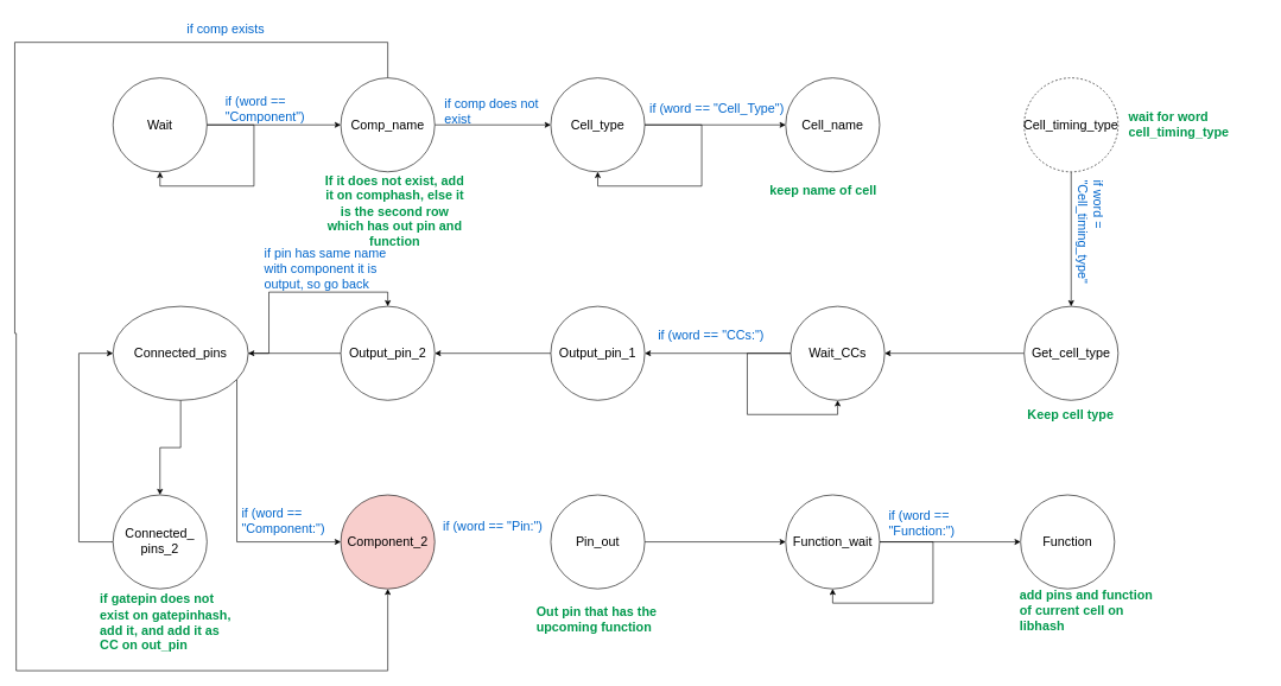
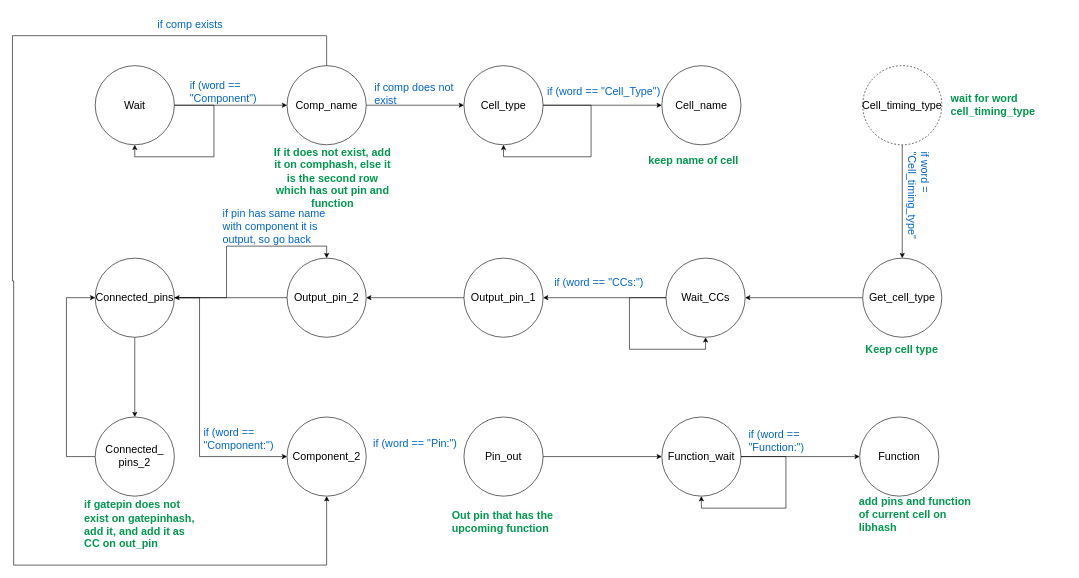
  <mxCell id="0" />
  <mxCell id="1" parent="0" />
  <mxCell id="2" style="edgeStyle=orthogonalEdgeStyle;rounded=0;orthogonalLoop=1;jettySize=auto;html=1;" parent="1" source="3" target="6" edge="1"><mxGeometry relative="1" as="geometry" /></mxCell>
  <mxCell id="3" value="&lt;font style=&quot;font-size: 18px;&quot;&gt;Wait&lt;/font&gt;" style="ellipse;whiteSpace=wrap;html=1;aspect=fixed;" parent="1" vertex="1"><mxGeometry x="158" y="109" width="132" height="132" as="geometry" /></mxCell>
  <mxCell id="4" style="edgeStyle=orthogonalEdgeStyle;rounded=0;orthogonalLoop=1;jettySize=auto;html=1;entryX=0;entryY=0.5;entryDx=0;entryDy=0;" parent="1" source="6" target="8" edge="1"><mxGeometry relative="1" as="geometry" /></mxCell>
  <mxCell id="5" style="edgeStyle=orthogonalEdgeStyle;rounded=0;orthogonalLoop=1;jettySize=auto;html=1;entryX=0.5;entryY=1;entryDx=0;entryDy=0;exitX=0.5;exitY=0;exitDx=0;exitDy=0;" parent="1" source="6" target="32" edge="1"><mxGeometry relative="1" as="geometry"><Array as="points"><mxPoint x="544" y="59" /><mxPoint x="20" y="59" /><mxPoint x="20" y="468" /><mxPoint x="22" y="468" /><mxPoint x="22" y="942" /><mxPoint x="544" y="942" /></Array></mxGeometry></mxCell>
  <mxCell id="6" value="&lt;font style=&quot;font-size: 18px;&quot;&gt;Comp_name&lt;/font&gt;" style="ellipse;whiteSpace=wrap;html=1;aspect=fixed;" parent="1" vertex="1"><mxGeometry x="478" y="109" width="132" height="132" as="geometry" /></mxCell>
  <mxCell id="7" style="edgeStyle=orthogonalEdgeStyle;rounded=0;orthogonalLoop=1;jettySize=auto;html=1;entryX=0;entryY=0.5;entryDx=0;entryDy=0;" parent="1" source="8" target="9" edge="1"><mxGeometry relative="1" as="geometry" /></mxCell>
  <mxCell id="8" value="&lt;font style=&quot;font-size: 18px;&quot;&gt;Cell_type&lt;/font&gt;" style="ellipse;whiteSpace=wrap;html=1;aspect=fixed;" parent="1" vertex="1"><mxGeometry x="773" y="109" width="132" height="132" as="geometry" /></mxCell>
  <mxCell id="9" value="&lt;font style=&quot;font-size: 18px;&quot;&gt;Cell_name&lt;br&gt;&lt;/font&gt;" style="ellipse;whiteSpace=wrap;html=1;aspect=fixed;" parent="1" vertex="1"><mxGeometry x="1103" y="109" width="132" height="132" as="geometry" /></mxCell>
  <mxCell id="10" style="edgeStyle=orthogonalEdgeStyle;rounded=0;orthogonalLoop=1;jettySize=auto;html=1;entryX=0.5;entryY=0;entryDx=0;entryDy=0;" parent="1" source="11" target="19" edge="1"><mxGeometry relative="1" as="geometry" /></mxCell>
  <mxCell id="11" value="&lt;font style=&quot;font-size: 18px;&quot;&gt;Cell_timing_type&lt;br&gt;&lt;/font&gt;" style="ellipse;whiteSpace=wrap;html=1;aspect=fixed;dashed=1;" parent="1" vertex="1"><mxGeometry x="1438" y="109" width="132" height="132" as="geometry" /></mxCell>
  <mxCell id="12" value="&lt;span style=&quot;font-size: 18px;&quot;&gt;&lt;font color=&quot;#0066cc&quot;&gt;if (word == &quot;Component&quot;)&lt;/font&gt;&lt;/span&gt;" style="text;html=1;strokeColor=none;fillColor=none;align=left;verticalAlign=middle;whiteSpace=wrap;rounded=0;" parent="1" vertex="1"><mxGeometry x="314" y="132" width="140" height="41" as="geometry" /></mxCell>
  <mxCell id="13" value="&lt;span style=&quot;font-size: 18px;&quot;&gt;&lt;font color=&quot;#00994d&quot;&gt;&lt;b&gt;If it does not exist, add it on comphash, else it is the second row which has out pin and function&lt;/b&gt;&lt;/font&gt;&lt;/span&gt;" style="text;html=1;strokeColor=none;fillColor=none;align=center;verticalAlign=middle;whiteSpace=wrap;rounded=0;" parent="1" vertex="1"><mxGeometry x="454" y="276" width="200" height="41" as="geometry" /></mxCell>
  <mxCell id="14" value="&lt;font color=&quot;#00994d&quot;&gt;&lt;span style=&quot;font-size: 18px;&quot;&gt;&lt;b&gt;keep name of cell&lt;/b&gt;&lt;/span&gt;&lt;/font&gt;" style="text;html=1;strokeColor=none;fillColor=none;align=left;verticalAlign=middle;whiteSpace=wrap;rounded=0;" parent="1" vertex="1"><mxGeometry x="1079" y="247" width="194" height="41" as="geometry" /></mxCell>
  <mxCell id="15" value="&lt;font color=&quot;#00994d&quot;&gt;&lt;span style=&quot;font-size: 18px;&quot;&gt;&lt;b&gt;wait for word cell_timing_type&lt;/b&gt;&lt;/span&gt;&lt;/font&gt;" style="text;html=1;strokeColor=none;fillColor=none;align=left;verticalAlign=middle;whiteSpace=wrap;rounded=0;" parent="1" vertex="1"><mxGeometry x="1583" y="154.5" width="194" height="41" as="geometry" /></mxCell>
  <mxCell id="16" value="&lt;span style=&quot;font-size: 18px;&quot;&gt;&lt;font color=&quot;#0066cc&quot;&gt;if (word == &quot;Cell_Type&quot;)&lt;/font&gt;&lt;/span&gt;" style="text;html=1;strokeColor=none;fillColor=none;align=left;verticalAlign=middle;whiteSpace=wrap;rounded=0;" parent="1" vertex="1"><mxGeometry x="910" y="132" width="210" height="41" as="geometry" /></mxCell>
  <mxCell id="17" value="&lt;span style=&quot;font-size: 18px;&quot;&gt;&lt;font color=&quot;#0066cc&quot;&gt;if word = &quot;Cell_timing_type&quot;&lt;/font&gt;&lt;/span&gt;" style="text;html=1;strokeColor=none;fillColor=none;align=left;verticalAlign=middle;whiteSpace=wrap;rounded=0;rotation=90;" parent="1" vertex="1"><mxGeometry x="1426" y="334" width="209" height="41" as="geometry" /></mxCell>
  <mxCell id="18" style="edgeStyle=orthogonalEdgeStyle;rounded=0;orthogonalLoop=1;jettySize=auto;html=1;" parent="1" source="19" target="21" edge="1"><mxGeometry relative="1" as="geometry" /></mxCell>
  <mxCell id="19" value="&lt;font style=&quot;font-size: 18px;&quot;&gt;Get_cell_type&lt;br&gt;&lt;/font&gt;" style="ellipse;whiteSpace=wrap;html=1;aspect=fixed;" parent="1" vertex="1"><mxGeometry x="1438" y="430" width="132" height="132" as="geometry" /></mxCell>
  <mxCell id="20" style="edgeStyle=orthogonalEdgeStyle;rounded=0;orthogonalLoop=1;jettySize=auto;html=1;" parent="1" source="21" target="23" edge="1"><mxGeometry relative="1" as="geometry" /></mxCell>
  <mxCell id="21" value="&lt;font style=&quot;font-size: 18px;&quot;&gt;Wait_CCs&lt;br&gt;&lt;/font&gt;" style="ellipse;whiteSpace=wrap;html=1;aspect=fixed;" parent="1" vertex="1"><mxGeometry x="1110" y="430" width="132" height="132" as="geometry" /></mxCell>
  <mxCell id="22" style="edgeStyle=orthogonalEdgeStyle;rounded=0;orthogonalLoop=1;jettySize=auto;html=1;" parent="1" source="23" target="25" edge="1"><mxGeometry relative="1" as="geometry" /></mxCell>
  <mxCell id="23" value="&lt;font style=&quot;font-size: 18px;&quot;&gt;Output_pin_1&lt;br&gt;&lt;/font&gt;" style="ellipse;whiteSpace=wrap;html=1;aspect=fixed;" parent="1" vertex="1"><mxGeometry x="773" y="430" width="132" height="132" as="geometry" /></mxCell>
  <mxCell id="24" style="edgeStyle=orthogonalEdgeStyle;rounded=0;orthogonalLoop=1;jettySize=auto;html=1;" parent="1" source="25" target="29" edge="1"><mxGeometry relative="1" as="geometry" /></mxCell>
  <mxCell id="25" value="&lt;font style=&quot;font-size: 18px;&quot;&gt;Output_pin_2&lt;br&gt;&lt;/font&gt;" style="ellipse;whiteSpace=wrap;html=1;aspect=fixed;" parent="1" vertex="1"><mxGeometry x="478" y="430" width="132" height="132" as="geometry" /></mxCell>
  <mxCell id="26" style="edgeStyle=orthogonalEdgeStyle;rounded=0;orthogonalLoop=1;jettySize=auto;html=1;" parent="1" source="29" target="31" edge="1"><mxGeometry relative="1" as="geometry" /></mxCell>
  <mxCell id="27" style="edgeStyle=orthogonalEdgeStyle;rounded=0;orthogonalLoop=1;jettySize=auto;html=1;entryX=0.5;entryY=0;entryDx=0;entryDy=0;" parent="1" source="29" target="25" edge="1"><mxGeometry relative="1" as="geometry"><Array as="points"><mxPoint x="377" y="496" /><mxPoint x="377" y="410" /><mxPoint x="544" y="410" /></Array></mxGeometry></mxCell>
  <mxCell id="28" style="edgeStyle=orthogonalEdgeStyle;rounded=0;orthogonalLoop=1;jettySize=auto;html=1;entryX=0;entryY=0.5;entryDx=0;entryDy=0;" edge="1" parent="1" source="29" target="32"><mxGeometry relative="1" as="geometry"><Array as="points"><mxPoint x="332" y="496" /><mxPoint x="332" y="761" /></Array></mxGeometry></mxCell>
- <mxCell id="29" value="&lt;font style=&quot;font-size: 18px;&quot;&gt;Connected_pins&lt;br&gt;&lt;/font&gt;" style="ellipse;whiteSpace=wrap;html=1;aspect=fixed;" parent="1" vertex="1"><mxGeometry x="158" y="430" width="190" height="132" as="geometry" /></mxCell>
+ <mxCell id="29" value="&lt;font style=&quot;font-size: 18px;&quot;&gt;Connected_pins&lt;br&gt;&lt;/font&gt;" style="ellipse;whiteSpace=wrap;html=1;aspect=fixed;" parent="1" vertex="1"><mxGeometry x="158" y="430" width="132" height="132" as="geometry" /></mxCell>
  <mxCell id="30" style="edgeStyle=orthogonalEdgeStyle;rounded=0;orthogonalLoop=1;jettySize=auto;html=1;entryX=0;entryY=0.5;entryDx=0;entryDy=0;exitX=0;exitY=0.5;exitDx=0;exitDy=0;" parent="1" source="31" target="29" edge="1"><mxGeometry relative="1" as="geometry"><Array as="points"><mxPoint x="110" y="761" /><mxPoint x="110" y="496" /></Array></mxGeometry></mxCell>
  <mxCell id="31" value="&lt;font style=&quot;font-size: 18px;&quot;&gt;Connected_&lt;br&gt;pins_2&lt;br&gt;&lt;/font&gt;" style="ellipse;whiteSpace=wrap;html=1;aspect=fixed;" parent="1" vertex="1"><mxGeometry x="158" y="695" width="132" height="132" as="geometry" /></mxCell>
- <mxCell id="32" value="&lt;font style=&quot;font-size: 18px;&quot;&gt;Component_2&lt;br&gt;&lt;/font&gt;" style="ellipse;whiteSpace=wrap;html=1;aspect=fixed;fillColor=#f8cecc;" parent="1" vertex="1"><mxGeometry x="478" y="695" width="132" height="132" as="geometry" /></mxCell>
+ <mxCell id="32" value="&lt;font style=&quot;font-size: 18px;&quot;&gt;Component_2&lt;br&gt;&lt;/font&gt;" style="ellipse;whiteSpace=wrap;html=1;aspect=fixed;" parent="1" vertex="1"><mxGeometry x="478" y="695" width="132" height="132" as="geometry" /></mxCell>
  <mxCell id="33" style="edgeStyle=orthogonalEdgeStyle;rounded=0;orthogonalLoop=1;jettySize=auto;html=1;entryX=0;entryY=0.5;entryDx=0;entryDy=0;" parent="1" source="34" target="36" edge="1"><mxGeometry relative="1" as="geometry" /></mxCell>
  <mxCell id="34" value="&lt;font style=&quot;font-size: 18px;&quot;&gt;Pin_out&lt;br&gt;&lt;/font&gt;" style="ellipse;whiteSpace=wrap;html=1;aspect=fixed;" parent="1" vertex="1"><mxGeometry x="773" y="695" width="132" height="132" as="geometry" /></mxCell>
  <mxCell id="35" style="edgeStyle=orthogonalEdgeStyle;rounded=0;orthogonalLoop=1;jettySize=auto;html=1;" parent="1" source="36" target="37" edge="1"><mxGeometry relative="1" as="geometry" /></mxCell>
  <mxCell id="36" value="&lt;font style=&quot;font-size: 18px;&quot;&gt;Function_wait&lt;br&gt;&lt;/font&gt;" style="ellipse;whiteSpace=wrap;html=1;aspect=fixed;" parent="1" vertex="1"><mxGeometry x="1103" y="695" width="132" height="132" as="geometry" /></mxCell>
  <mxCell id="37" value="&lt;font style=&quot;font-size: 18px;&quot;&gt;Function&lt;br&gt;&lt;/font&gt;" style="ellipse;whiteSpace=wrap;html=1;aspect=fixed;" parent="1" vertex="1"><mxGeometry x="1433" y="695" width="132" height="132" as="geometry" /></mxCell>
  <mxCell id="38" style="edgeStyle=orthogonalEdgeStyle;rounded=0;orthogonalLoop=1;jettySize=auto;html=1;entryX=0.5;entryY=1;entryDx=0;entryDy=0;exitX=1;exitY=0.5;exitDx=0;exitDy=0;" parent="1" source="3" target="3" edge="1"><mxGeometry relative="1" as="geometry"><Array as="points"><mxPoint x="356" y="175" /><mxPoint x="356" y="261" /><mxPoint x="224" y="261" /></Array></mxGeometry></mxCell>
  <mxCell id="39" value="&lt;font color=&quot;#0066cc&quot;&gt;&lt;span style=&quot;font-size: 18px;&quot;&gt;if comp does not exist&lt;/span&gt;&lt;/font&gt;" style="text;html=1;strokeColor=none;fillColor=none;align=left;verticalAlign=middle;whiteSpace=wrap;rounded=0;" parent="1" vertex="1"><mxGeometry x="622" y="135" width="140" height="41" as="geometry" /></mxCell>
  <mxCell id="40" style="edgeStyle=orthogonalEdgeStyle;rounded=0;orthogonalLoop=1;jettySize=auto;html=1;entryX=0.5;entryY=1;entryDx=0;entryDy=0;exitX=1;exitY=0.5;exitDx=0;exitDy=0;" parent="1" source="8" target="8" edge="1"><mxGeometry relative="1" as="geometry"><Array as="points"><mxPoint x="985" y="175" /><mxPoint x="985" y="261" /><mxPoint x="839" y="261" /></Array></mxGeometry></mxCell>
  <mxCell id="41" value="&lt;font color=&quot;#00994d&quot;&gt;&lt;span style=&quot;font-size: 18px;&quot;&gt;&lt;b&gt;Keep cell type&lt;/b&gt;&lt;/span&gt;&lt;/font&gt;" style="text;html=1;strokeColor=none;fillColor=none;align=left;verticalAlign=middle;whiteSpace=wrap;rounded=0;" parent="1" vertex="1"><mxGeometry x="1441" y="562" width="194" height="41" as="geometry" /></mxCell>
  <mxCell id="42" value="&lt;span style=&quot;font-size: 18px;&quot;&gt;&lt;font color=&quot;#0066cc&quot;&gt;if (word == &quot;CCs:&quot;)&lt;/font&gt;&lt;/span&gt;" style="text;html=1;strokeColor=none;fillColor=none;align=left;verticalAlign=middle;whiteSpace=wrap;rounded=0;" parent="1" vertex="1"><mxGeometry x="922" y="450" width="210" height="41" as="geometry" /></mxCell>
  <mxCell id="43" style="edgeStyle=orthogonalEdgeStyle;rounded=0;orthogonalLoop=1;jettySize=auto;html=1;entryX=0.5;entryY=1;entryDx=0;entryDy=0;exitX=0;exitY=0.5;exitDx=0;exitDy=0;" parent="1" source="21" target="21" edge="1"><mxGeometry relative="1" as="geometry"><Array as="points"><mxPoint x="1049" y="496" /><mxPoint x="1049" y="582" /><mxPoint x="1176" y="582" /></Array></mxGeometry></mxCell>
  <mxCell id="44" value="&lt;span style=&quot;font-size: 18px;&quot;&gt;&lt;font color=&quot;#0066cc&quot;&gt;if pin has same name with component it is output, so go back&lt;/font&gt;&lt;/span&gt;" style="text;html=1;strokeColor=none;fillColor=none;align=left;verticalAlign=middle;whiteSpace=wrap;rounded=0;" parent="1" vertex="1"><mxGeometry x="369" y="357" width="210" height="41" as="geometry" /></mxCell>
  <mxCell id="45" value="&lt;font color=&quot;#00994d&quot;&gt;&lt;span style=&quot;font-size: 18px;&quot;&gt;&lt;b&gt;if gatepin does not exist on gatepinhash, add it, and add it as CC on out_pin&lt;/b&gt;&lt;/span&gt;&lt;/font&gt;" style="text;html=1;strokeColor=none;fillColor=none;align=left;verticalAlign=middle;whiteSpace=wrap;rounded=0;" parent="1" vertex="1"><mxGeometry x="138" y="854" width="194" height="41" as="geometry" /></mxCell>
  <mxCell id="46" value="&lt;span style=&quot;font-size: 18px;&quot;&gt;&lt;font color=&quot;#0066cc&quot;&gt;if (word == &quot;Pin:&quot;)&lt;/font&gt;&lt;/span&gt;" style="text;html=1;strokeColor=none;fillColor=none;align=left;verticalAlign=middle;whiteSpace=wrap;rounded=0;" parent="1" vertex="1"><mxGeometry x="620" y="719" width="154" height="41" as="geometry" /></mxCell>
  <mxCell id="47" style="edgeStyle=orthogonalEdgeStyle;rounded=0;orthogonalLoop=1;jettySize=auto;html=1;entryX=0.5;entryY=1;entryDx=0;entryDy=0;exitX=1;exitY=0.5;exitDx=0;exitDy=0;" parent="1" source="36" target="36" edge="1"><mxGeometry relative="1" as="geometry"><Array as="points"><mxPoint x="1310" y="761" /><mxPoint x="1310" y="847" /><mxPoint x="1169" y="847" /></Array></mxGeometry></mxCell>
  <mxCell id="48" value="&lt;span style=&quot;font-size: 18px;&quot;&gt;&lt;font color=&quot;#0066cc&quot;&gt;if (word == &quot;Function:&quot;)&lt;/font&gt;&lt;/span&gt;" style="text;html=1;strokeColor=none;fillColor=none;align=left;verticalAlign=middle;whiteSpace=wrap;rounded=0;" parent="1" vertex="1"><mxGeometry x="1246" y="715" width="154" height="41" as="geometry" /></mxCell>
  <mxCell id="49" value="&lt;font color=&quot;#00994d&quot;&gt;&lt;span style=&quot;font-size: 18px;&quot;&gt;&lt;b&gt;add pins and function of current cell on libhash&lt;/b&gt;&lt;/span&gt;&lt;/font&gt;" style="text;html=1;strokeColor=none;fillColor=none;align=left;verticalAlign=middle;whiteSpace=wrap;rounded=0;" parent="1" vertex="1"><mxGeometry x="1430" y="837" width="194" height="41" as="geometry" /></mxCell>
  <mxCell id="50" value="&lt;font color=&quot;#0066cc&quot;&gt;&lt;span style=&quot;font-size: 18px;&quot;&gt;if comp exists&lt;/span&gt;&lt;/font&gt;" style="text;html=1;strokeColor=none;fillColor=none;align=left;verticalAlign=middle;whiteSpace=wrap;rounded=0;" parent="1" vertex="1"><mxGeometry x="260" y="20" width="192" height="41" as="geometry" /></mxCell>
  <mxCell id="51" value="&lt;span style=&quot;font-size: 18px;&quot;&gt;&lt;font color=&quot;#0066cc&quot;&gt;if (word == &quot;Component:&quot;)&lt;/font&gt;&lt;/span&gt;" style="text;html=1;strokeColor=none;fillColor=none;align=left;verticalAlign=middle;whiteSpace=wrap;rounded=0;" parent="1" vertex="1"><mxGeometry x="337" y="711" width="154" height="41" as="geometry" /></mxCell>
  <mxCell id="52" value="&lt;font color=&quot;#00994d&quot;&gt;&lt;span style=&quot;font-size: 18px;&quot;&gt;&lt;b&gt;Out pin that has the upcoming function&lt;/b&gt;&lt;/span&gt;&lt;/font&gt;" style="text;html=1;strokeColor=none;fillColor=none;align=left;verticalAlign=middle;whiteSpace=wrap;rounded=0;" parent="1" vertex="1"><mxGeometry x="751" y="850" width="194" height="41" as="geometry" /></mxCell>
